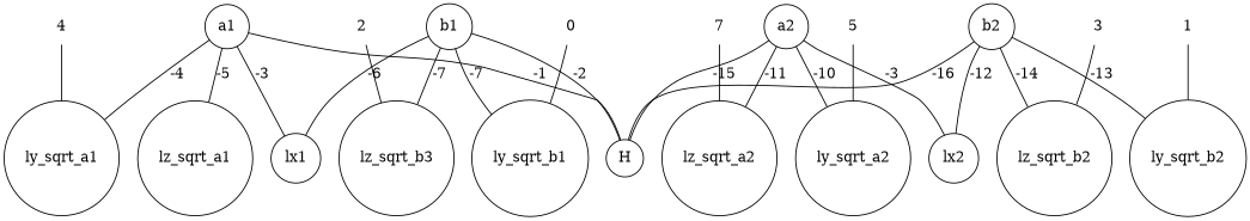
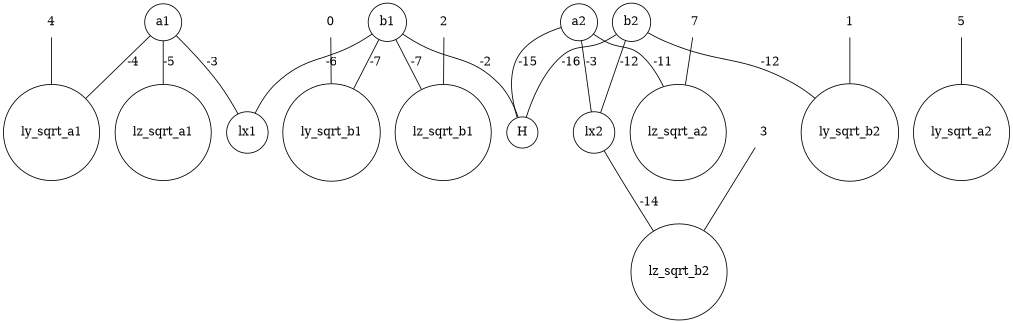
  graph {
    node [shape=circle]
    a1
    lx1
    ly_sqrt_a1
    lz_sqrt_a1
    H
    b1
    ly_sqrt_b1
-   lz_sqrt_b1 [label=lz_sqrt_b3]
+   lz_sqrt_b1
    a2
    lx2
    ly_sqrt_a2
    lz_sqrt_a2
    b2
    ly_sqrt_b2
    lz_sqrt_b2
    4 [shape=plaintext]
    0 [shape=plaintext]
    5 [shape=plaintext]
    1 [shape=plaintext]
    2 [shape=plaintext]
    7 [shape=plaintext]
    3 [shape=plaintext]
    a1 -- lx1 [label=-3]
    a1 -- ly_sqrt_a1 [label=-4]
    a1 -- lz_sqrt_a1 [label=-5]
-   a1 -- H [label=-1]
    b1 -- lx1 [label=-6]
    b1 -- H [label=-2]
    b1 -- ly_sqrt_b1 [label=-7]
    b1 -- lz_sqrt_b1 [label=-7]
    a2 -- H [label=-15]
    a2 -- lx2 [label=-3]
-   a2 -- ly_sqrt_a2 [label=-10]
    a2 -- lz_sqrt_a2 [label=-11]
    b2 -- H [label=-16]
    b2 -- lx2 [label=-12]
-   b2 -- ly_sqrt_b2 [label=-13]
-   b2 -- lz_sqrt_b2 [label=-14]
+   b2 -- ly_sqrt_b2 [label=-12]
+   lx2 -- lz_sqrt_b2 [label=-14]
    4 -- ly_sqrt_a1
    0 -- ly_sqrt_b1
    5 -- ly_sqrt_a2
    1 -- ly_sqrt_b2
    2 -- lz_sqrt_b1
    7 -- lz_sqrt_a2
    3 -- lz_sqrt_b2
  }
